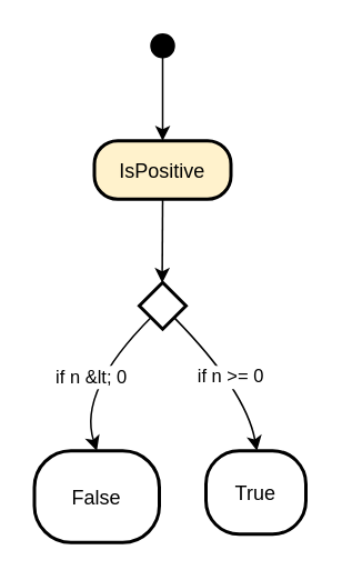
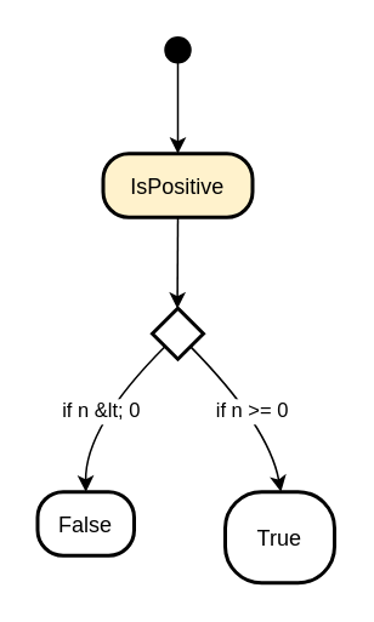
  <mxCell id="0" />
  <mxCell id="1" parent="0" />
  <mxCell id="2" value="" style="rhombus;strokeWidth=2;whiteSpace=wrap;" parent="1" vertex="1"><mxGeometry x="83" y="169" width="28" height="28" as="geometry" /></mxCell>
  <mxCell id="3" value="" style="ellipse;fillColor=strokeColor;" parent="1" vertex="1"><mxGeometry x="90" y="20" width="14" height="14" as="geometry" /></mxCell>
  <mxCell id="4" value="IsPositive" style="rounded=1;arcSize=40;strokeWidth=2;fillColor=#fff2cc;" parent="1" vertex="1"><mxGeometry x="56" y="84" width="82" height="35" as="geometry" /></mxCell>
- <mxCell id="5" value="False" style="rounded=1;arcSize=40;strokeWidth=2" parent="1" vertex="1"><mxGeometry x="20" y="270" width="75" height="55" as="geometry" /></mxCell>
+ <mxCell id="5" value="False" style="rounded=1;arcSize=40;strokeWidth=2" parent="1" vertex="1"><mxGeometry x="20" y="270" width="53" height="35" as="geometry" /></mxCell>
  <mxCell id="6" value="True" style="rounded=1;arcSize=40;strokeWidth=2" parent="1" vertex="1"><mxGeometry x="123" y="270" width="60" height="50" as="geometry" /></mxCell>
  <mxCell id="7" value="" style="curved=1;startArrow=none;;exitX=0.49;exitY=1;entryX=0.5;entryY=0;" parent="1" source="3" target="4" edge="1"><mxGeometry relative="1" as="geometry"><Array as="points" /></mxGeometry></mxCell>
  <mxCell id="8" value="" style="curved=1;startArrow=none;;exitX=0.5;exitY=1;entryX=0.49;entryY=0;" parent="1" source="4" target="2" edge="1"><mxGeometry relative="1" as="geometry"><Array as="points" /></mxGeometry></mxCell>
  <mxCell id="9" value="if n &amp;lt; 0" style="curved=1;startArrow=none;;exitX=0;exitY=1;entryX=0.5;entryY=0;" parent="1" source="2" target="5" edge="1"><mxGeometry relative="1" as="geometry"><Array as="points"><mxPoint x="46" y="234" /></Array></mxGeometry></mxCell>
  <mxCell id="10" value="if n &gt;= 0" style="curved=1;startArrow=none;;exitX=0.99;exitY=1;entryX=0.51;entryY=0;" parent="1" source="2" target="6" edge="1"><mxGeometry relative="1" as="geometry"><Array as="points"><mxPoint x="147" y="234" /></Array></mxGeometry></mxCell>
